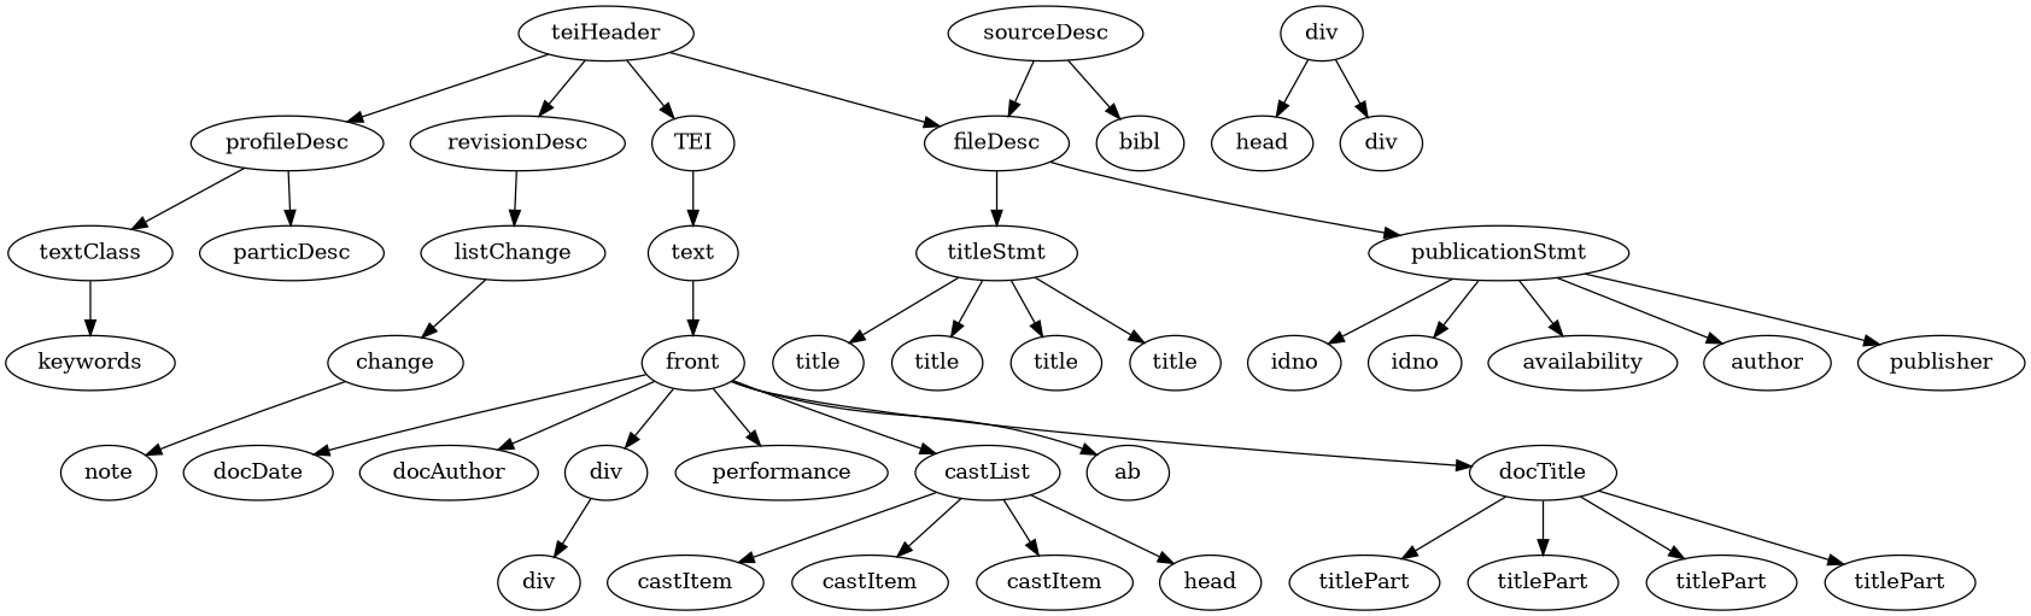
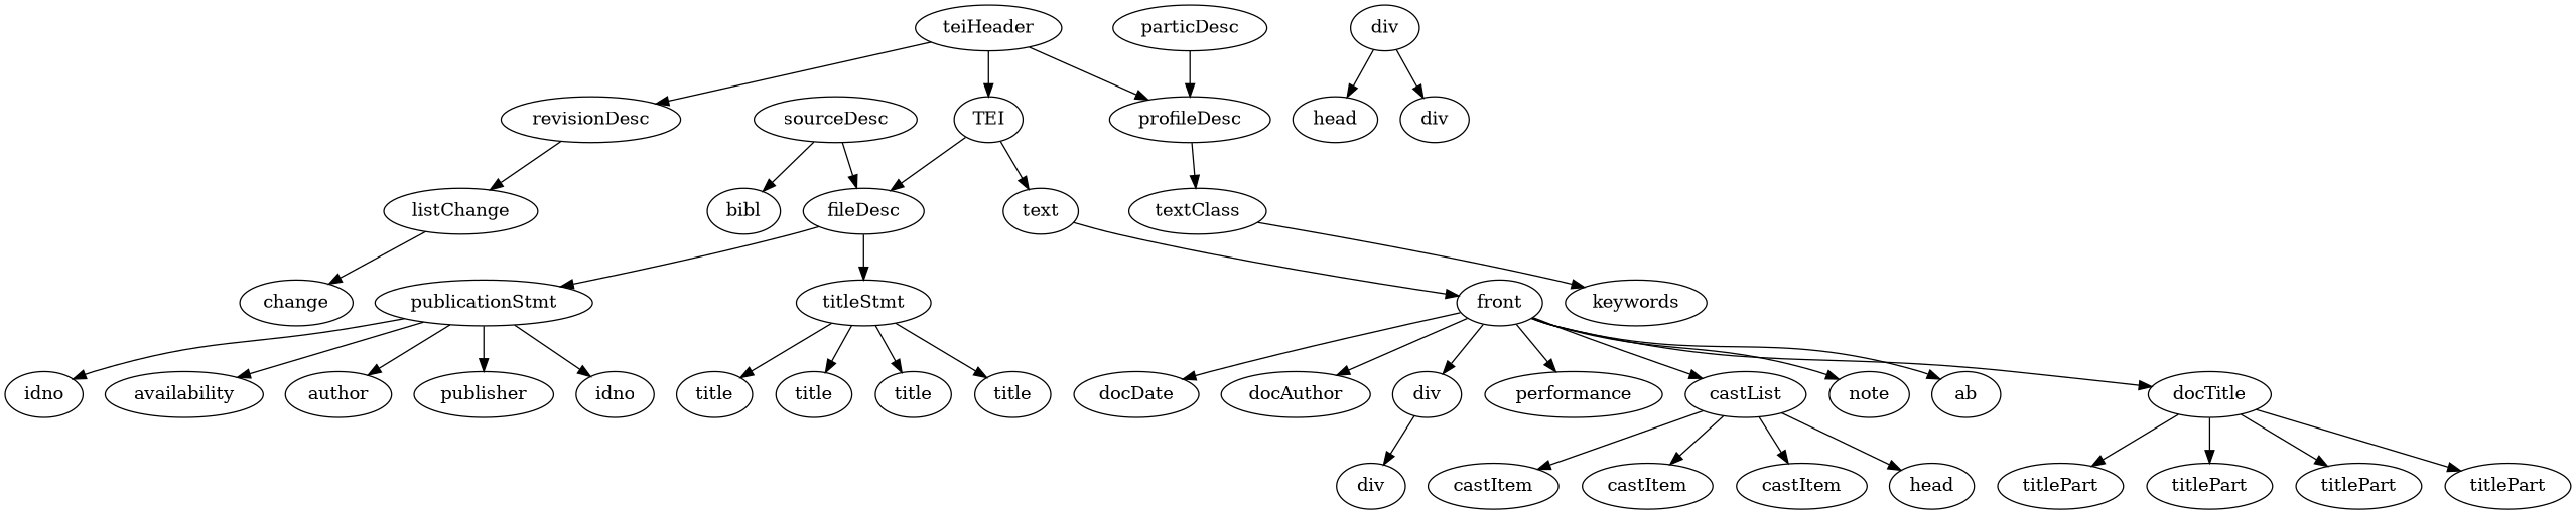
  digraph {
    n1 [label=TEI]
    n2 [label=text]
    n3 [label=teiHeader]
    n4 [label=fileDesc]
    n5 [label=profileDesc]
    n6 [label=revisionDesc]
    n7 [label=front]
    n8 [label=titleStmt]
    n9 [label=publicationStmt]
    n10 [label=particDesc]
    n11 [label=textClass]
    n12 [label=listChange]
    n13 [label=title]
    n14 [label=title]
    n15 [label=title]
    n16 [label=title]
    n17 [label=author]
    n18 [label=publisher]
    n19 [label=idno]
    n20 [label=idno]
    n21 [label=availability]
    n22 [label=sourceDesc]
    n23 [label=bibl]
    n24 [label=keywords]
    n25 [label=change]
    n26 [label=docTitle]
    n27 [label=docDate]
    n28 [label=docAuthor]
    n29 [label=div]
    n30 [label=performance]
    n31 [label=castList]
    n32 [label=note]
    n33 [label=ab]
    n34 [label=titlePart]
    n35 [label=titlePart]
    n36 [label=titlePart]
    n37 [label=titlePart]
    n38 [label=div]
    n39 [label=head]
    n40 [label=castItem]
    n41 [label=castItem]
    n42 [label=castItem]
    n43 [label=div]
    n44 [label=head]
    n45 [label=div]
    n1 -> n2
    n2 -> n7
    n3 -> n1
-   n3 -> n4
+   n1 -> n4
    n3 -> n5
    n3 -> n6
    n4 -> n8
    n4 -> n9
-   n5 -> n10
+   n10 -> n5
    n5 -> n11
    n6 -> n12
    n7 -> n26
    n7 -> n27
    n7 -> n28
    n7 -> n29
    n7 -> n30
    n7 -> n31
-   n25 -> n32
+   n7 -> n32
    n7 -> n33
    n8 -> n13
    n8 -> n14
    n8 -> n15
    n8 -> n16
    n9 -> n17
    n9 -> n18
    n9 -> n19
    n9 -> n20
    n9 -> n21
    n11 -> n24
    n12 -> n25
    n22 -> n4
    n22 -> n23
    n26 -> n34
    n26 -> n35
    n26 -> n36
    n26 -> n37
    n29 -> n38
    n31 -> n39
    n31 -> n40
    n31 -> n41
    n31 -> n42
    n43 -> n44
    n43 -> n45
  }
